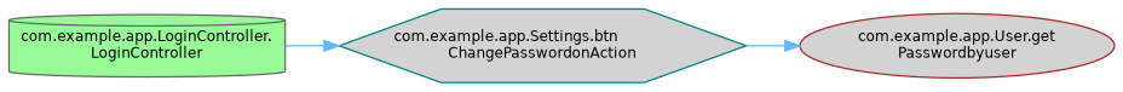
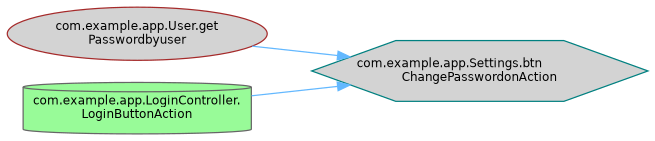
  digraph {
    rankdir=RL
    node [fillcolor=lightgrey fontname=Helvetica fontsize=10 style=filled]
    edge [color=steelblue1 dir=back fontname=Helvetica fontsize=10 labelfontname=Helvetica labelfontsize=10 style=solid]
    n1 [color=brown fontcolor=black height=0.2 label="com.example.app.User.get\lPasswordbyuser" shape=ellipse width=0.4]
    n2 [color=teal height=0.2 label="com.example.app.Settings.btn\lChangePasswordonAction" shape=hexagon width=0.4]
-   n3 [color=gray40 fillcolor=palegreen height=0.2 label="com.example.app.LoginController.\lLoginController" shape=cylinder width=0.4]
-   n1 -> n2
+   n3 [color=gray40 fillcolor=palegreen height=0.2 label="com.example.app.LoginController.\lLoginButtonAction" shape=cylinder width=0.4]
+   n2 -> n1
    n2 -> n3
  }
